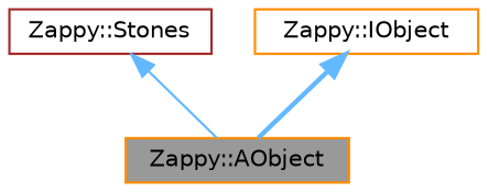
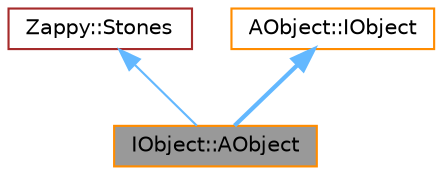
  digraph {
    node [color=darkorange fillcolor=white fontname=Helvetica fontsize=10 shape=box style=filled]
    edge [color=steelblue1 dir=back fontname=Helvetica fontsize=10 labelfontname=Helvetica labelfontsize=10]
-   n1 [fillcolor=grey60 fontcolor=black height=0.2 label="Zappy::AObject" width=0.4]
+   n1 [fillcolor=grey60 fontcolor=black height=0.2 label="IObject::AObject" width=0.4]
    n2 [color=brown height=0.2 label="Zappy::Stones" width=0.4]
-   n3 [height=0.2 label="Zappy::IObject" width=0.4]
+   n3 [height=0.2 label="AObject::IObject" width=0.4]
    n2 -> n1 [style=solid]
    n3 -> n1 [style=bold]
  }
